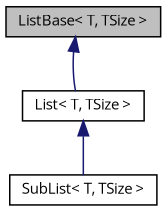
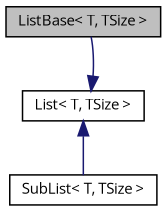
  digraph {
    fontname="Open Sans"
    node [color=black fillcolor=white fontname="Open Sans" fontsize=10 shape=record style=filled]
    edge [color=midnightblue dir=back fontname="Open Sans" fontsize=10 labelfontname=Helvetica labelfontsize=10 style=solid]
    n1 [fillcolor=grey75 fontcolor=black height=0.2 label="ListBase\< T, TSize \>" width=0.4]
    n2 [height=0.2 label="List\< T, TSize \>" width=0.4]
    n3 [height=0.2 label="SubList\< T, TSize \>" width=0.4]
-   n1 -> n2
+   n2 -> n1
    n2 -> n3
  }
